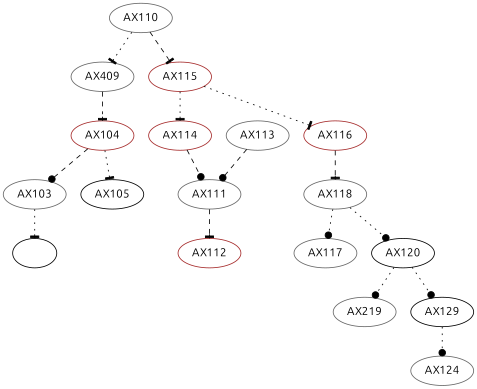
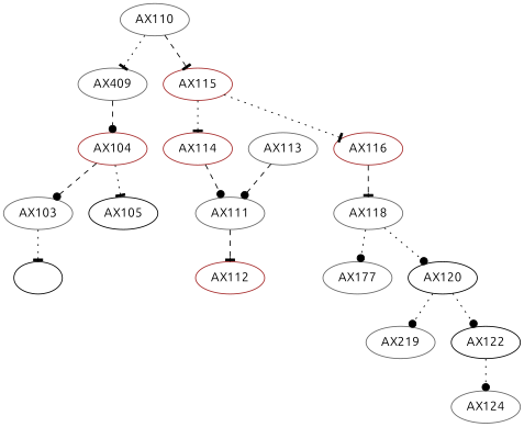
  digraph {
    fontname=Ubuntu
    node [color=gray40 fontname=Ubuntu style=rounded]
    edge [arrowhead=dot fontname=Ubuntu style=dotted]
    n1 [label=AX409]
    AX110
    AX115 [color=brown]
    AX104 [color=brown]
    AX114 [color=brown]
    AX116 [color=brown]
    AX103
    AX105 [color=black]
    "" [color=black]
    AX111
    AX118
    AX113
    AX112 [color=brown]
-   AX117
+   AX117 [label=AX177]
    AX120 [color=black]
    n16 [label=AX219]
-   AX122 [color=black label=AX129]
+   AX122 [color=black]
    AX124
-   n1 -> AX104 [arrowhead=tee style=dashed]
+   n1 -> AX104 [style=dashed]
    AX110 -> n1 [arrowhead=tee]
    AX110 -> AX115 [arrowhead=tee style=dashed]
    AX115 -> AX114 [arrowhead=tee]
    AX115 -> AX116 [arrowhead=tee]
    AX104 -> AX103 [style=dashed]
    AX104 -> AX105 [arrowhead=tee]
    AX114 -> AX111 [style=dashed]
    AX116 -> AX118 [arrowhead=tee style=dashed]
    AX103 -> "" [arrowhead=tee]
    AX111 -> AX112 [arrowhead=tee style=dashed]
    AX118 -> AX117
    AX118 -> AX120
    AX113 -> AX111 [style=dashed]
    AX120 -> n16
    AX120 -> AX122
    AX122 -> AX124
  }
